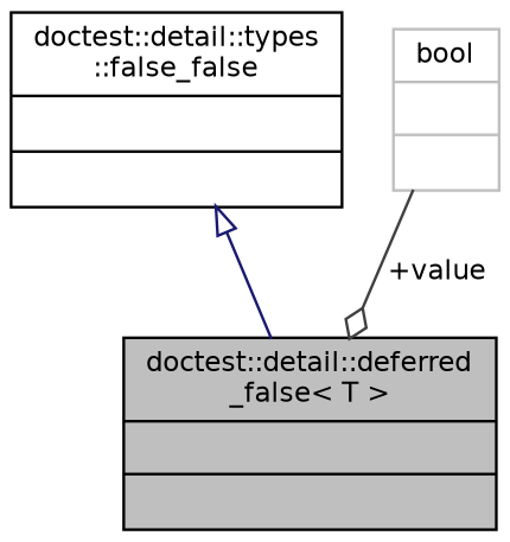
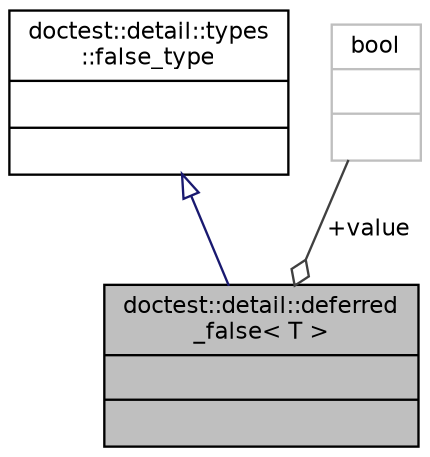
  digraph {
    node [color=black fillcolor=white fontname=Helvetica fontsize=10 shape=record style=filled]
    edge [fontname=Helvetica fontsize=10 labelfontname=Helvetica labelfontsize=10 style=solid]
    n1 [fillcolor=grey75 fontcolor=black height=0.2 label="{doctest::detail::deferred\l_false\< T \>\n||}" width=0.4]
-   n2 [height=0.2 label="{doctest::detail::types\l::false_false\n||}" width=0.4]
+   n2 [height=0.2 label="{doctest::detail::types\l::false_type\n||}" width=0.4]
    n3 [color=grey75 height=0.2 label="{bool\n||}" width=0.4]
    n2 -> n1 [arrowtail=onormal color=midnightblue dir=back]
    n3 -> n1 [arrowhead=odiamond color=grey25 label=" +value"]
  }
